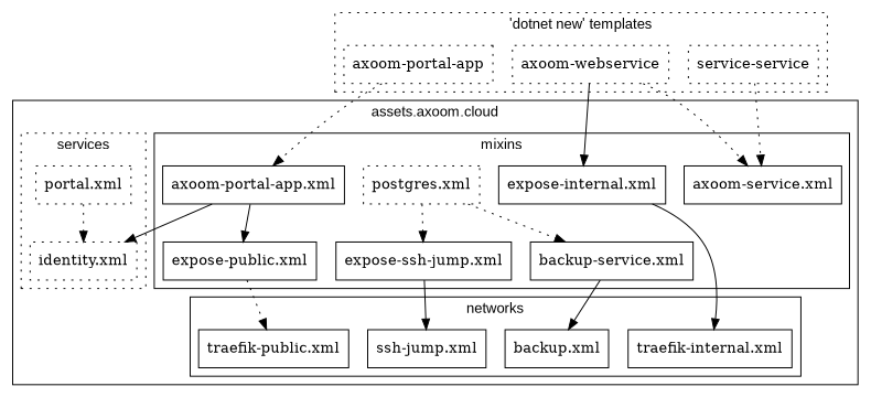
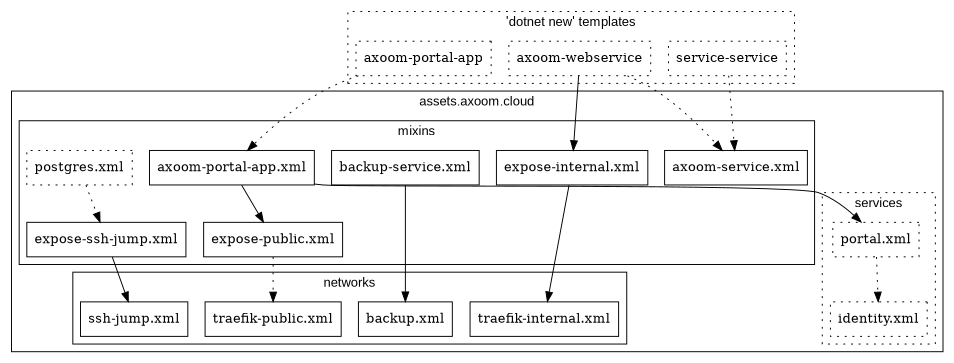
  digraph {
    fontname=Arial
    rankdir=TB
    node [shape=box]
    edge [style=dotted]
    n1 [label="service-service" style=dotted]
    n2 [label="axoom-webservice" style=dotted]
    n3 [label="axoom-portal-app" style=dotted]
    n4 [label="postgres.xml" style=dotted]
    n5 [label="backup-service.xml"]
    n6 [label="expose-ssh-jump.xml"]
    n7 [label="expose-internal.xml"]
    n8 [label="expose-public.xml"]
    n9 [label="axoom-service.xml"]
    n10 [label="axoom-portal-app.xml"]
    n11 [label="backup.xml"]
    n12 [label="ssh-jump.xml"]
    n13 [label="traefik-internal.xml"]
    n14 [label="traefik-public.xml"]
    n15 [label="portal.xml" style=dotted]
    n16 [label="identity.xml" style=dotted]
    subgraph cluster_1 {
      label="'dotnet new' templates"
      style=dotted
      n1
      n2
      n3
    }
    subgraph cluster_2 {
      label="assets.axoom.cloud"
      subgraph cluster_3 {
        label=mixins
        n4
        n5
        n6
        n7
        n8
        n9
        n10
      }
      subgraph cluster_4 {
        label=networks
        n11
        n12
        n13
        n14
      }
      subgraph cluster_5 {
        label=services
        style=dotted
        n15
        n16
      }
    }
    n1 -> n9
    n2 -> n7 [style=solid]
    n2 -> n9
    n3 -> n10
-   n4 -> n5
    n4 -> n6
    n5 -> n11 [style=""]
    n6 -> n12 [style=""]
    n7 -> n13 [style=""]
    n8 -> n14
    n10 -> n8 [style=""]
-   n10 -> n16 [style=""]
+   n10 -> n15 [style=""]
    n15 -> n16
  }
